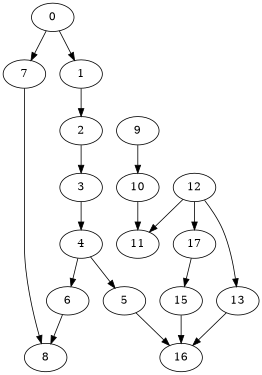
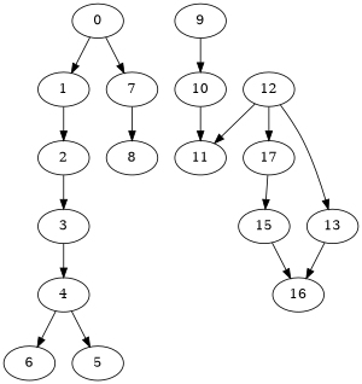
  strict digraph {
    0
    1
    7
    2
    8
    3
    4
    6
    5
    16
    9
    10
    11
    12
    n15 [label=17]
    13
    15
    0 -> 1
    0 -> 7
    1 -> 2
    7 -> 8
    2 -> 3
    3 -> 4
    4 -> 6
    4 -> 5
-   6 -> 8
-   5 -> 16
    9 -> 10
    10 -> 11
    12 -> 11
    12 -> n15
    12 -> 13
    n15 -> 15
    13 -> 16
    15 -> 16
  }
